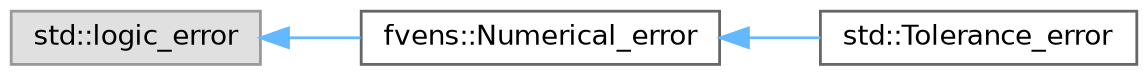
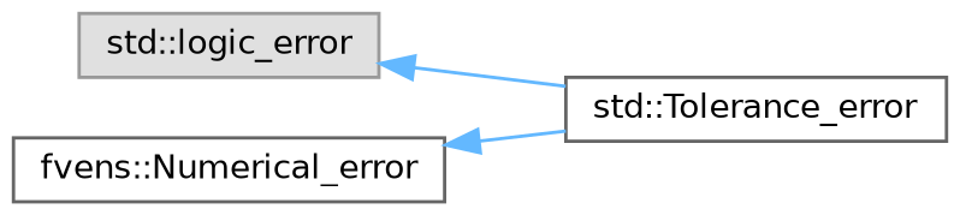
  digraph {
    rankdir=LR
    node [color=grey40 fillcolor=white fontname=Helvetica fontsize=10 shape=box style=filled]
    edge [color=steelblue1 dir=back fontname=Helvetica fontsize=10 labelfontname=Helvetica labelfontsize=10 style=solid]
    n1 [color=grey60 fillcolor="#E0E0E0" height=0.2 label="std::logic_error" width=0.4]
    n2 [height=0.2 label="fvens::Numerical_error" width=0.4]
    n3 [height=0.2 label="std::Tolerance_error" width=0.4]
-   n1 -> n2
+   n1 -> n3
    n2 -> n3
  }
